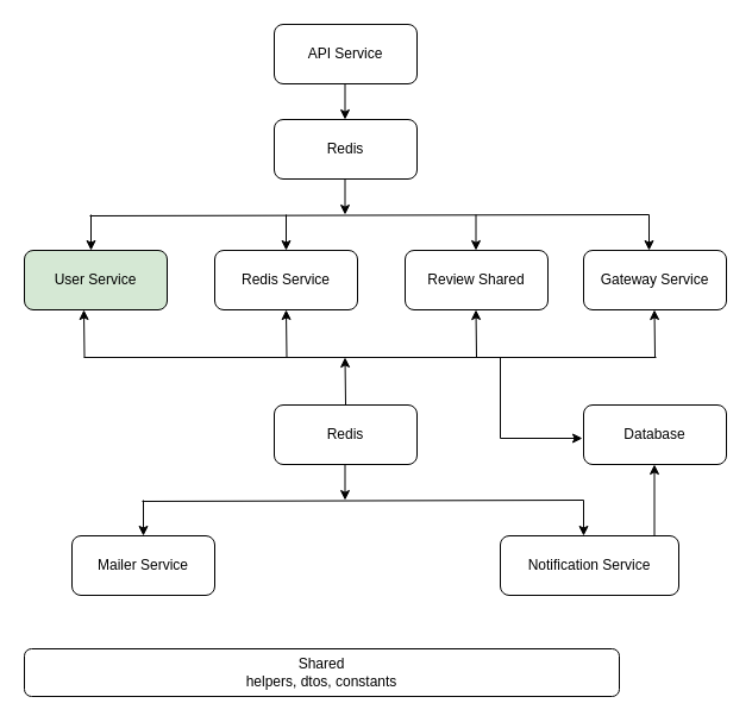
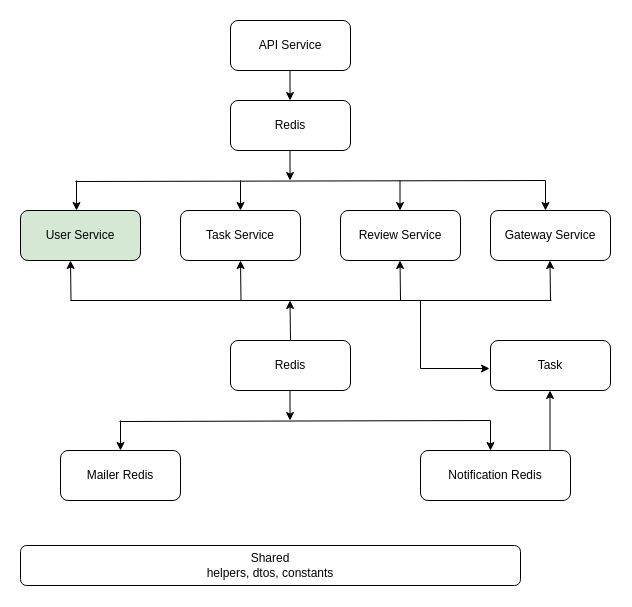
  <mxCell id="0" />
  <mxCell id="1" parent="0" />
  <mxCell id="2" value="API Service" style="rounded=1;whiteSpace=wrap;html=1;" vertex="1" parent="1"><mxGeometry x="230" y="20" width="120" height="50" as="geometry" /></mxCell>
  <mxCell id="3" value="User Service" style="rounded=1;whiteSpace=wrap;html=1;fillColor=#d5e8d4;" vertex="1" parent="1"><mxGeometry x="20" y="210" width="120" height="50" as="geometry" /></mxCell>
- <mxCell id="4" value="Redis Service" style="rounded=1;whiteSpace=wrap;html=1;" vertex="1" parent="1"><mxGeometry x="180" y="210" width="120" height="50" as="geometry" /></mxCell>
- <mxCell id="5" value="Review Shared" style="rounded=1;whiteSpace=wrap;html=1;" vertex="1" parent="1"><mxGeometry x="340" y="210" width="120" height="50" as="geometry" /></mxCell>
+ <mxCell id="4" value="Task Service" style="rounded=1;whiteSpace=wrap;html=1;" vertex="1" parent="1"><mxGeometry x="180" y="210" width="120" height="50" as="geometry" /></mxCell>
+ <mxCell id="5" value="Review Service" style="rounded=1;whiteSpace=wrap;html=1;" vertex="1" parent="1"><mxGeometry x="340" y="210" width="120" height="50" as="geometry" /></mxCell>
  <mxCell id="6" value="Gateway Service" style="rounded=1;whiteSpace=wrap;html=1;" vertex="1" parent="1"><mxGeometry x="490" y="210" width="120" height="50" as="geometry" /></mxCell>
  <mxCell id="7" value="Redis" style="rounded=1;whiteSpace=wrap;html=1;" vertex="1" parent="1"><mxGeometry x="230" y="100" width="120" height="50" as="geometry" /></mxCell>
- <mxCell id="8" value="Mailer Service" style="rounded=1;whiteSpace=wrap;html=1;" vertex="1" parent="1"><mxGeometry x="60" y="450" width="120" height="50" as="geometry" /></mxCell>
- <mxCell id="9" value="Notification Service" style="rounded=1;whiteSpace=wrap;html=1;" vertex="1" parent="1"><mxGeometry x="420" y="450" width="150" height="50" as="geometry" /></mxCell>
+ <mxCell id="8" value="Mailer Redis" style="rounded=1;whiteSpace=wrap;html=1;" vertex="1" parent="1"><mxGeometry x="60" y="450" width="120" height="50" as="geometry" /></mxCell>
+ <mxCell id="9" value="Notification Redis" style="rounded=1;whiteSpace=wrap;html=1;" vertex="1" parent="1"><mxGeometry x="420" y="450" width="150" height="50" as="geometry" /></mxCell>
  <mxCell id="10" value="Shared&#10;helpers, dtos, constants" style="rounded=1;whiteSpace=wrap;html=1;" vertex="1" parent="1"><mxGeometry x="20" y="545" width="500" height="40" as="geometry" /></mxCell>
  <mxCell id="11" value="" style="endArrow=none;html=1;rounded=0;" edge="1" parent="1"><mxGeometry width="50" height="50" relative="1" as="geometry"><mxPoint x="75" y="181" as="sourcePoint" /><mxPoint x="545" y="180" as="targetPoint" /></mxGeometry></mxCell>
  <mxCell id="12" value="" style="endArrow=classic;html=1;rounded=0;" edge="1" parent="1"><mxGeometry width="50" height="50" relative="1" as="geometry"><mxPoint x="545" y="180" as="sourcePoint" /><mxPoint x="545" y="210" as="targetPoint" /></mxGeometry></mxCell>
  <mxCell id="13" value="" style="endArrow=classic;html=1;rounded=0;" edge="1" parent="1"><mxGeometry width="50" height="50" relative="1" as="geometry"><mxPoint x="76" y="180" as="sourcePoint" /><mxPoint x="76" y="210" as="targetPoint" /></mxGeometry></mxCell>
  <mxCell id="14" value="" style="endArrow=classic;html=1;rounded=0;" edge="1" parent="1"><mxGeometry width="50" height="50" relative="1" as="geometry"><mxPoint x="399.5" y="180" as="sourcePoint" /><mxPoint x="399.5" y="210" as="targetPoint" /></mxGeometry></mxCell>
  <mxCell id="15" value="" style="endArrow=classic;html=1;rounded=0;" edge="1" parent="1"><mxGeometry width="50" height="50" relative="1" as="geometry"><mxPoint x="240" y="180" as="sourcePoint" /><mxPoint x="240" y="210" as="targetPoint" /></mxGeometry></mxCell>
  <mxCell id="16" value="Redis" style="rounded=1;whiteSpace=wrap;html=1;" vertex="1" parent="1"><mxGeometry x="230" y="340" width="120" height="50" as="geometry" /></mxCell>
  <mxCell id="17" value="" style="endArrow=none;html=1;rounded=0;" edge="1" parent="1"><mxGeometry width="50" height="50" relative="1" as="geometry"><mxPoint x="70" y="300" as="sourcePoint" /><mxPoint x="551" y="300" as="targetPoint" /></mxGeometry></mxCell>
  <mxCell id="18" value="" style="endArrow=classic;html=1;rounded=0;" edge="1" parent="1"><mxGeometry width="50" height="50" relative="1" as="geometry"><mxPoint x="70.5" y="300" as="sourcePoint" /><mxPoint x="70" y="260" as="targetPoint" /></mxGeometry></mxCell>
  <mxCell id="19" value="" style="endArrow=classic;html=1;rounded=0;" edge="1" parent="1"><mxGeometry width="50" height="50" relative="1" as="geometry"><mxPoint x="240.5" y="300" as="sourcePoint" /><mxPoint x="240" y="260" as="targetPoint" /></mxGeometry></mxCell>
  <mxCell id="20" value="" style="endArrow=classic;html=1;rounded=0;" edge="1" parent="1"><mxGeometry width="50" height="50" relative="1" as="geometry"><mxPoint x="400" y="300" as="sourcePoint" /><mxPoint x="399.5" y="260" as="targetPoint" /></mxGeometry></mxCell>
  <mxCell id="21" value="" style="endArrow=classic;html=1;rounded=0;" edge="1" parent="1"><mxGeometry width="50" height="50" relative="1" as="geometry"><mxPoint x="550" y="300" as="sourcePoint" /><mxPoint x="549.5" y="260" as="targetPoint" /></mxGeometry></mxCell>
  <mxCell id="22" value="" style="endArrow=classic;html=1;rounded=0;" edge="1" parent="1"><mxGeometry width="50" height="50" relative="1" as="geometry"><mxPoint x="289.5" y="70" as="sourcePoint" /><mxPoint x="289.5" y="100" as="targetPoint" /></mxGeometry></mxCell>
  <mxCell id="23" value="" style="endArrow=classic;html=1;rounded=0;" edge="1" parent="1"><mxGeometry width="50" height="50" relative="1" as="geometry"><mxPoint x="289.5" y="150" as="sourcePoint" /><mxPoint x="289.5" y="180" as="targetPoint" /></mxGeometry></mxCell>
  <mxCell id="24" value="" style="endArrow=classic;html=1;rounded=0;" edge="1" parent="1"><mxGeometry width="50" height="50" relative="1" as="geometry"><mxPoint x="290" y="340" as="sourcePoint" /><mxPoint x="289.5" y="300" as="targetPoint" /></mxGeometry></mxCell>
  <mxCell id="25" value="" style="endArrow=classic;html=1;rounded=0;" edge="1" parent="1"><mxGeometry width="50" height="50" relative="1" as="geometry"><mxPoint x="289.5" y="390" as="sourcePoint" /><mxPoint x="289.5" y="420" as="targetPoint" /></mxGeometry></mxCell>
  <mxCell id="26" value="" style="endArrow=none;html=1;rounded=0;" edge="1" parent="1"><mxGeometry width="50" height="50" relative="1" as="geometry"><mxPoint x="119" y="421" as="sourcePoint" /><mxPoint x="490" y="420" as="targetPoint" /></mxGeometry></mxCell>
  <mxCell id="27" value="" style="endArrow=classic;html=1;rounded=0;" edge="1" parent="1"><mxGeometry width="50" height="50" relative="1" as="geometry"><mxPoint x="490" y="420" as="sourcePoint" /><mxPoint x="490" y="450" as="targetPoint" /></mxGeometry></mxCell>
  <mxCell id="28" value="" style="endArrow=classic;html=1;rounded=0;" edge="1" parent="1"><mxGeometry width="50" height="50" relative="1" as="geometry"><mxPoint x="120" y="420" as="sourcePoint" /><mxPoint x="120" y="450" as="targetPoint" /></mxGeometry></mxCell>
- <mxCell id="29" value="Database" style="rounded=1;whiteSpace=wrap;html=1;" vertex="1" parent="1"><mxGeometry x="490" y="340" width="120" height="50" as="geometry" /></mxCell>
+ <mxCell id="29" value="Task" style="rounded=1;whiteSpace=wrap;html=1;" vertex="1" parent="1"><mxGeometry x="490" y="340" width="120" height="50" as="geometry" /></mxCell>
  <mxCell id="30" value="" style="endArrow=classic;html=1;rounded=0;entryX=0.75;entryY=1;entryDx=0;entryDy=0;" edge="1" parent="1"><mxGeometry width="50" height="50" relative="1" as="geometry"><mxPoint x="549.5" y="450" as="sourcePoint" /><mxPoint x="549.5" y="390" as="targetPoint" /></mxGeometry></mxCell>
  <mxCell id="31" value="" style="endArrow=classic;html=1;rounded=0;" edge="1" parent="1"><mxGeometry width="50" height="50" relative="1" as="geometry"><mxPoint x="420" y="300" as="sourcePoint" /><mxPoint x="489" y="368" as="targetPoint" /><Array as="points"><mxPoint x="420" y="368" /></Array></mxGeometry></mxCell>
